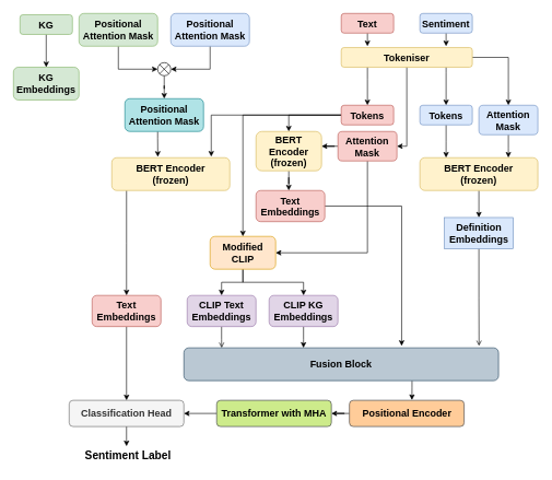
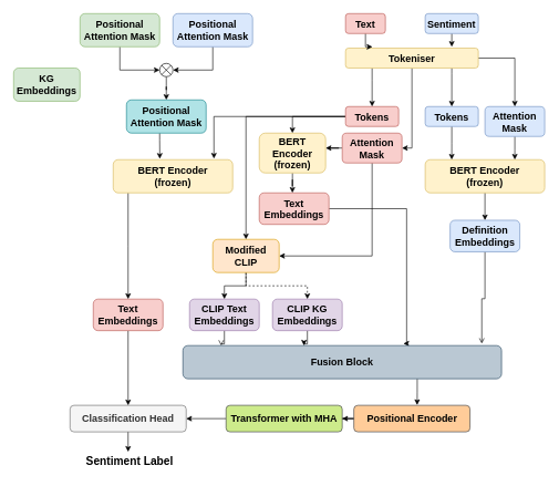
  <mxCell id="0" />
  <mxCell id="1" parent="0" />
  <mxCell id="2" style="edgeStyle=orthogonalEdgeStyle;rounded=0;orthogonalLoop=1;jettySize=auto;html=1;entryX=0.5;entryY=0;entryDx=0;entryDy=0;fontSize=15;" edge="1" parent="1" source="6" target="23"><mxGeometry relative="1" as="geometry"><Array as="points"><mxPoint x="680" y="110" /><mxPoint x="680" y="110" /></Array></mxGeometry></mxCell>
  <mxCell id="3" style="edgeStyle=orthogonalEdgeStyle;rounded=0;orthogonalLoop=1;jettySize=auto;html=1;entryX=0.5;entryY=0;entryDx=0;entryDy=0;fontSize=15;" edge="1" parent="1" source="6" target="21"><mxGeometry relative="1" as="geometry" /></mxCell>
  <mxCell id="4" style="edgeStyle=orthogonalEdgeStyle;rounded=0;orthogonalLoop=1;jettySize=auto;html=1;entryX=0.5;entryY=0;entryDx=0;entryDy=0;fontSize=15;" edge="1" parent="1" source="6" target="19"><mxGeometry relative="1" as="geometry"><Array as="points"><mxPoint x="560" y="120" /><mxPoint x="560" y="120" /></Array></mxGeometry></mxCell>
  <mxCell id="5" style="edgeStyle=orthogonalEdgeStyle;rounded=0;orthogonalLoop=1;jettySize=auto;html=1;entryX=1;entryY=0.5;entryDx=0;entryDy=0;fontSize=15;" edge="1" parent="1" source="6" target="15"><mxGeometry relative="1" as="geometry"><Array as="points"><mxPoint x="620" y="223" /></Array></mxGeometry></mxCell>
  <mxCell id="6" value="&lt;b&gt;&lt;font style=&quot;font-size: 15px;&quot;&gt;Tokeniser&lt;/font&gt;&lt;/b&gt;" style="rounded=1;whiteSpace=wrap;html=1;fontSize=15;fillColor=#fff2cc;strokeColor=#d6b656;" vertex="1" parent="1"><mxGeometry x="520" y="72" width="200" height="30" as="geometry" /></mxCell>
  <mxCell id="7" style="edgeStyle=orthogonalEdgeStyle;rounded=0;orthogonalLoop=1;jettySize=auto;html=1;fontSize=15;" edge="1" parent="1" source="8"><mxGeometry relative="1" as="geometry"><mxPoint x="560" y="70" as="targetPoint" /></mxGeometry></mxCell>
- <mxCell id="8" value="&lt;b&gt;&lt;font style=&quot;font-size: 15px;&quot;&gt;Text&lt;/font&gt;&lt;/b&gt;" style="rounded=1;whiteSpace=wrap;html=1;fontSize=15;fillColor=#f8cecc;strokeColor=#b85450;" vertex="1" parent="1"><mxGeometry x="520" y="20" width="80" height="30" as="geometry" /></mxCell>
+ <mxCell id="8" value="&lt;b&gt;&lt;font style=&quot;font-size: 15px;&quot;&gt;Text&lt;/font&gt;&lt;/b&gt;" style="rounded=1;whiteSpace=wrap;html=1;fontSize=15;fillColor=#f8cecc;strokeColor=#b85450;" vertex="1" parent="1"><mxGeometry x="520" y="20" width="60" height="30" as="geometry" /></mxCell>
  <mxCell id="9" style="edgeStyle=orthogonalEdgeStyle;rounded=0;orthogonalLoop=1;jettySize=auto;html=1;fontSize=15;" edge="1" parent="1" source="10"><mxGeometry relative="1" as="geometry"><mxPoint x="680" y="70" as="targetPoint" /></mxGeometry></mxCell>
  <mxCell id="10" value="&lt;b&gt;&lt;font style=&quot;font-size: 15px;&quot;&gt;Sentiment&lt;/font&gt;&lt;/b&gt;" style="rounded=1;whiteSpace=wrap;html=1;fontSize=15;fillColor=#dae8fc;strokeColor=#6c8ebf;" vertex="1" parent="1"><mxGeometry x="640" y="20" width="80" height="30" as="geometry" /></mxCell>
- <mxCell id="11" style="edgeStyle=orthogonalEdgeStyle;rounded=0;orthogonalLoop=1;jettySize=auto;html=1;entryX=0.5;entryY=0;entryDx=0;entryDy=0;fontSize=15;" edge="1" parent="1" source="12" target="30"><mxGeometry relative="1" as="geometry" /></mxCell>
- <mxCell id="12" value="&lt;b&gt;&lt;font style=&quot;font-size: 15px;&quot;&gt;KG&lt;/font&gt;&lt;/b&gt;" style="rounded=1;whiteSpace=wrap;html=1;fontSize=15;fillColor=#d5e8d4;strokeColor=#82b366;" vertex="1" parent="1"><mxGeometry x="30" y="22" width="80" height="30" as="geometry" /></mxCell>
  <mxCell id="13" style="edgeStyle=orthogonalEdgeStyle;rounded=0;orthogonalLoop=1;jettySize=auto;html=1;entryX=1;entryY=0.375;entryDx=0;entryDy=0;entryPerimeter=0;fontSize=15;" edge="1" parent="1" source="15" target="25"><mxGeometry relative="1" as="geometry" /></mxCell>
  <mxCell id="14" style="edgeStyle=orthogonalEdgeStyle;rounded=0;orthogonalLoop=1;jettySize=auto;html=1;entryX=1;entryY=0.5;entryDx=0;entryDy=0;fontSize=15;" edge="1" parent="1" source="15" target="39"><mxGeometry relative="1" as="geometry"><Array as="points"><mxPoint x="560" y="385" /></Array></mxGeometry></mxCell>
  <mxCell id="15" value="&lt;b&gt;Attention&lt;br&gt;Mask&lt;/b&gt;" style="rounded=1;whiteSpace=wrap;html=1;fontSize=15;fillColor=#f8cecc;strokeColor=#b85450;" vertex="1" parent="1"><mxGeometry x="515" y="200" width="90" height="45" as="geometry" /></mxCell>
  <mxCell id="16" style="edgeStyle=orthogonalEdgeStyle;rounded=0;orthogonalLoop=1;jettySize=auto;html=1;entryX=0.843;entryY=-0.032;entryDx=0;entryDy=0;entryPerimeter=0;fontSize=15;" edge="1" parent="1" source="19" target="36"><mxGeometry relative="1" as="geometry" /></mxCell>
  <mxCell id="17" style="edgeStyle=orthogonalEdgeStyle;rounded=0;orthogonalLoop=1;jettySize=auto;html=1;entryX=0.5;entryY=0;entryDx=0;entryDy=0;fontSize=15;" edge="1" parent="1" source="19" target="25"><mxGeometry relative="1" as="geometry" /></mxCell>
  <mxCell id="18" style="edgeStyle=orthogonalEdgeStyle;rounded=0;orthogonalLoop=1;jettySize=auto;html=1;fontSize=15;" edge="1" parent="1" source="19" target="39"><mxGeometry relative="1" as="geometry" /></mxCell>
  <mxCell id="19" value="&lt;b&gt;Tokens&lt;/b&gt;" style="rounded=1;whiteSpace=wrap;html=1;fontSize=15;fillColor=#f8cecc;strokeColor=#b85450;" vertex="1" parent="1"><mxGeometry x="520" y="160" width="80" height="30" as="geometry" /></mxCell>
  <mxCell id="20" style="edgeStyle=orthogonalEdgeStyle;rounded=0;orthogonalLoop=1;jettySize=auto;html=1;entryX=0.75;entryY=0;entryDx=0;entryDy=0;fontSize=15;" edge="1" parent="1" source="21"><mxGeometry relative="1" as="geometry"><mxPoint x="775" y="240" as="targetPoint" /></mxGeometry></mxCell>
  <mxCell id="21" value="&lt;b&gt;Attention&lt;br&gt;Mask&lt;/b&gt;" style="rounded=1;whiteSpace=wrap;html=1;fontSize=15;fillColor=#dae8fc;strokeColor=#6c8ebf;" vertex="1" parent="1"><mxGeometry x="730" y="160" width="90" height="45" as="geometry" /></mxCell>
  <mxCell id="22" style="edgeStyle=orthogonalEdgeStyle;rounded=0;orthogonalLoop=1;jettySize=auto;html=1;entryX=0.222;entryY=0;entryDx=0;entryDy=0;entryPerimeter=0;fontSize=15;" edge="1" parent="1" source="23"><mxGeometry relative="1" as="geometry"><mxPoint x="679.96" y="240" as="targetPoint" /></mxGeometry></mxCell>
  <mxCell id="23" value="&lt;b&gt;Tokens&lt;/b&gt;" style="rounded=1;whiteSpace=wrap;html=1;fontSize=15;fillColor=#dae8fc;strokeColor=#6c8ebf;" vertex="1" parent="1"><mxGeometry x="640" y="160" width="80" height="30" as="geometry" /></mxCell>
  <mxCell id="24" style="edgeStyle=orthogonalEdgeStyle;rounded=0;orthogonalLoop=1;jettySize=auto;html=1;entryX=0.476;entryY=0;entryDx=0;entryDy=0;entryPerimeter=0;fontSize=15;" edge="1" parent="1" source="25" target="43"><mxGeometry relative="1" as="geometry" /></mxCell>
  <mxCell id="25" value="&lt;b&gt;&lt;font style=&quot;font-size: 15px;&quot;&gt;BERT Encoder&lt;br&gt;(frozen)&lt;br&gt;&lt;/font&gt;&lt;/b&gt;" style="rounded=1;whiteSpace=wrap;html=1;fontSize=15;fillColor=#fff2cc;strokeColor=#d6b656;" vertex="1" parent="1"><mxGeometry x="390" y="200" width="100" height="60" as="geometry" /></mxCell>
  <mxCell id="26" style="edgeStyle=orthogonalEdgeStyle;rounded=0;orthogonalLoop=1;jettySize=auto;html=1;entryX=0;entryY=0.5;entryDx=0;entryDy=0;entryPerimeter=0;fontSize=15;" edge="1" parent="1" source="27" target="32"><mxGeometry relative="1" as="geometry" /></mxCell>
  <mxCell id="27" value="&lt;b&gt;&lt;font style=&quot;font-size: 15px;&quot;&gt;Positional Attention Mask&lt;/font&gt;&lt;/b&gt;" style="rounded=1;whiteSpace=wrap;html=1;fontSize=15;fillColor=#d5e8d4;strokeColor=#82b366;" vertex="1" parent="1"><mxGeometry x="120" y="20" width="120" height="50" as="geometry" /></mxCell>
  <mxCell id="28" style="edgeStyle=orthogonalEdgeStyle;rounded=0;orthogonalLoop=1;jettySize=auto;html=1;entryX=1;entryY=0.5;entryDx=0;entryDy=0;entryPerimeter=0;fontSize=15;" edge="1" parent="1" source="29" target="32"><mxGeometry relative="1" as="geometry" /></mxCell>
  <mxCell id="29" value="&lt;b&gt;&lt;font style=&quot;font-size: 15px;&quot;&gt;Positional Attention Mask&lt;/font&gt;&lt;/b&gt;" style="rounded=1;whiteSpace=wrap;html=1;fontSize=15;fillColor=#dae8fc;strokeColor=#6c8ebf;" vertex="1" parent="1"><mxGeometry x="260" y="20" width="120" height="50" as="geometry" /></mxCell>
  <mxCell id="30" value="&lt;b&gt;&lt;font style=&quot;font-size: 15px;&quot;&gt;KG&lt;br&gt;Embeddings&lt;br&gt;&lt;/font&gt;&lt;/b&gt;" style="rounded=1;whiteSpace=wrap;html=1;fontSize=15;fillColor=#d5e8d4;strokeColor=#82b366;" vertex="1" parent="1"><mxGeometry x="20" y="102" width="100" height="50" as="geometry" /></mxCell>
  <mxCell id="31" style="edgeStyle=orthogonalEdgeStyle;rounded=0;orthogonalLoop=1;jettySize=auto;html=1;entryX=0.5;entryY=0;entryDx=0;entryDy=0;fontSize=15;" edge="1" parent="1" source="32" target="34"><mxGeometry relative="1" as="geometry" /></mxCell>
  <mxCell id="32" value="" style="verticalLabelPosition=bottom;verticalAlign=top;html=1;shape=mxgraph.flowchart.or;fontSize=15;" vertex="1" parent="1"><mxGeometry x="240" y="95" width="20" height="20" as="geometry" /></mxCell>
  <mxCell id="33" style="edgeStyle=orthogonalEdgeStyle;rounded=0;orthogonalLoop=1;jettySize=auto;html=1;entryX=0.39;entryY=-0.026;entryDx=0;entryDy=0;entryPerimeter=0;fontSize=15;" edge="1" parent="1" source="34" target="36"><mxGeometry relative="1" as="geometry"><Array as="points"><mxPoint x="240" y="210" /><mxPoint x="240" y="210" /></Array></mxGeometry></mxCell>
  <mxCell id="34" value="&lt;b&gt;&lt;font style=&quot;font-size: 15px;&quot;&gt;Positional Attention Mask&lt;/font&gt;&lt;/b&gt;" style="rounded=1;whiteSpace=wrap;html=1;fontSize=15;fillColor=#b0e3e6;strokeColor=#0e8088;" vertex="1" parent="1"><mxGeometry x="190" y="150" width="120" height="50" as="geometry" /></mxCell>
  <mxCell id="35" style="edgeStyle=orthogonalEdgeStyle;rounded=0;orthogonalLoop=1;jettySize=auto;html=1;entryX=0.5;entryY=0;entryDx=0;entryDy=0;fontSize=15;" edge="1" parent="1" source="36" target="53"><mxGeometry relative="1" as="geometry"><Array as="points"><mxPoint x="193" y="370" /></Array></mxGeometry></mxCell>
  <mxCell id="36" value="&lt;b&gt;&lt;font style=&quot;font-size: 15px;&quot;&gt;BERT Encoder&lt;br&gt;(frozen)&lt;br&gt;&lt;/font&gt;&lt;/b&gt;" style="rounded=1;whiteSpace=wrap;html=1;fontSize=15;fillColor=#fff2cc;strokeColor=#d6b656;" vertex="1" parent="1"><mxGeometry x="170" y="240" width="180" height="50" as="geometry" /></mxCell>
  <mxCell id="37" style="edgeStyle=orthogonalEdgeStyle;rounded=0;orthogonalLoop=1;jettySize=auto;html=1;entryX=0.5;entryY=0;entryDx=0;entryDy=0;fontSize=15;" edge="1" parent="1" source="39" target="47"><mxGeometry relative="1" as="geometry" /></mxCell>
- <mxCell id="38" style="edgeStyle=orthogonalEdgeStyle;rounded=0;orthogonalLoop=1;jettySize=auto;html=1;entryX=0.5;entryY=0;entryDx=0;entryDy=0;fontSize=15;" edge="1" parent="1" source="39" target="49"><mxGeometry relative="1" as="geometry" /></mxCell>
+ <mxCell id="38" style="edgeStyle=orthogonalEdgeStyle;rounded=0;orthogonalLoop=1;jettySize=auto;html=1;entryX=0.5;entryY=0;entryDx=0;entryDy=0;fontSize=15;dashed=1;" edge="1" parent="1" source="39" target="49"><mxGeometry relative="1" as="geometry" /></mxCell>
  <mxCell id="39" value="&lt;b&gt;&lt;font style=&quot;font-size: 15px;&quot;&gt;Modified CLIP&lt;br&gt;&lt;/font&gt;&lt;/b&gt;" style="rounded=1;whiteSpace=wrap;html=1;fontSize=15;fillColor=#ffe6cc;strokeColor=#d79b00;" vertex="1" parent="1"><mxGeometry x="320" y="360" width="100" height="50" as="geometry" /></mxCell>
  <mxCell id="40" style="edgeStyle=orthogonalEdgeStyle;rounded=0;orthogonalLoop=1;jettySize=auto;html=1;entryX=0.5;entryY=0;entryDx=0;entryDy=0;fontSize=15;" edge="1" parent="1" source="41" target="45"><mxGeometry relative="1" as="geometry" /></mxCell>
  <mxCell id="41" value="&lt;b&gt;&lt;font style=&quot;font-size: 15px;&quot;&gt;BERT Encoder&lt;br&gt;(frozen)&lt;br&gt;&lt;/font&gt;&lt;/b&gt;" style="rounded=1;whiteSpace=wrap;html=1;fontSize=15;fillColor=#fff2cc;strokeColor=#d6b656;" vertex="1" parent="1"><mxGeometry x="640" y="240" width="180" height="50" as="geometry" /></mxCell>
  <mxCell id="42" style="edgeStyle=orthogonalEdgeStyle;rounded=0;orthogonalLoop=1;jettySize=auto;html=1;entryX=0.692;entryY=-0.06;entryDx=0;entryDy=0;entryPerimeter=0;fontSize=15;" edge="1" parent="1" source="43" target="51"><mxGeometry relative="1" as="geometry"><Array as="points"><mxPoint x="612" y="314" /></Array></mxGeometry></mxCell>
  <mxCell id="43" value="&lt;b&gt;Text&lt;br&gt;Embeddings&lt;/b&gt;" style="rounded=1;whiteSpace=wrap;html=1;fontSize=15;fillColor=#f8cecc;strokeColor=#b85450;" vertex="1" parent="1"><mxGeometry x="390" y="290" width="105" height="47.5" as="geometry" /></mxCell>
  <mxCell id="44" style="edgeStyle=orthogonalEdgeStyle;rounded=0;orthogonalLoop=1;jettySize=auto;html=1;entryX=0.938;entryY=-0.06;entryDx=0;entryDy=0;entryPerimeter=0;fontSize=15;endArrow=open;" edge="1" parent="1" source="45" target="51"><mxGeometry relative="1" as="geometry" /></mxCell>
- <mxCell id="45" value="&lt;b&gt;Definition&lt;br&gt;Embeddings&lt;/b&gt;" style="whiteSpace=wrap;html=1;fontSize=15;fillColor=#dae8fc;strokeColor=#6c8ebf;rounded=0;" vertex="1" parent="1"><mxGeometry x="677.5" y="331.25" width="105" height="47.5" as="geometry" /></mxCell>
+ <mxCell id="45" value="&lt;b&gt;Definition&lt;br&gt;Embeddings&lt;/b&gt;" style="rounded=1;whiteSpace=wrap;html=1;fontSize=15;fillColor=#dae8fc;strokeColor=#6c8ebf;" vertex="1" parent="1"><mxGeometry x="677.5" y="331.25" width="105" height="47.5" as="geometry" /></mxCell>
  <mxCell id="46" style="edgeStyle=orthogonalEdgeStyle;rounded=0;orthogonalLoop=1;jettySize=auto;html=1;entryX=0.12;entryY=0;entryDx=0;entryDy=0;entryPerimeter=0;fontSize=15;endArrow=open;" edge="1" parent="1" source="47" target="51"><mxGeometry relative="1" as="geometry" /></mxCell>
  <mxCell id="47" value="&lt;b&gt;CLIP Text&lt;br&gt;Embeddings&lt;/b&gt;" style="rounded=1;whiteSpace=wrap;html=1;fontSize=15;fillColor=#e1d5e7;strokeColor=#9673a6;" vertex="1" parent="1"><mxGeometry x="285" y="450" width="105" height="47.5" as="geometry" /></mxCell>
  <mxCell id="48" style="edgeStyle=orthogonalEdgeStyle;rounded=0;orthogonalLoop=1;jettySize=auto;html=1;entryX=0.38;entryY=0;entryDx=0;entryDy=0;entryPerimeter=0;fontSize=15;" edge="1" parent="1" source="49" target="51"><mxGeometry relative="1" as="geometry" /></mxCell>
  <mxCell id="49" value="&lt;b&gt;CLIP KG&lt;br&gt;Embeddings&lt;/b&gt;" style="rounded=1;whiteSpace=wrap;html=1;fontSize=15;fillColor=#e1d5e7;strokeColor=#9673a6;" vertex="1" parent="1"><mxGeometry x="410" y="450" width="105" height="47.5" as="geometry" /></mxCell>
  <mxCell id="50" style="edgeStyle=orthogonalEdgeStyle;rounded=0;orthogonalLoop=1;jettySize=auto;html=1;entryX=0.545;entryY=-0.012;entryDx=0;entryDy=0;entryPerimeter=0;fontSize=15;" edge="1" parent="1" source="51" target="55"><mxGeometry relative="1" as="geometry"><Array as="points"><mxPoint x="628" y="590" /><mxPoint x="628" y="590" /></Array></mxGeometry></mxCell>
- <mxCell id="51" value="&lt;b&gt;&lt;font style=&quot;font-size: 15px;&quot;&gt;Fusion Block&lt;br&gt;&lt;/font&gt;&lt;/b&gt;" style="rounded=1;whiteSpace=wrap;html=1;fontSize=15;fillColor=#bac8d3;strokeColor=#23445d;" vertex="1" parent="1"><mxGeometry x="280" y="530" width="480" height="50" as="geometry" /></mxCell>
+ <mxCell id="51" value="&lt;b&gt;&lt;font style=&quot;font-size: 15px;&quot;&gt;Fusion Block&lt;br&gt;&lt;/font&gt;&lt;/b&gt;" style="rounded=1;whiteSpace=wrap;html=1;fontSize=15;fillColor=#bac8d3;strokeColor=#23445d;" vertex="1" parent="1"><mxGeometry x="275" y="520" width="480" height="50" as="geometry" /></mxCell>
  <mxCell id="52" style="edgeStyle=orthogonalEdgeStyle;rounded=0;orthogonalLoop=1;jettySize=auto;html=1;entryX=0.5;entryY=0;entryDx=0;entryDy=0;fontSize=15;" edge="1" parent="1" source="53" target="57"><mxGeometry relative="1" as="geometry" /></mxCell>
  <mxCell id="53" value="&lt;b&gt;Text&lt;br&gt;Embeddings&lt;/b&gt;" style="rounded=1;whiteSpace=wrap;html=1;fontSize=15;fillColor=#f8cecc;strokeColor=#b85450;" vertex="1" parent="1"><mxGeometry x="140" y="450" width="105" height="47.5" as="geometry" /></mxCell>
  <mxCell id="54" style="edgeStyle=orthogonalEdgeStyle;rounded=0;orthogonalLoop=1;jettySize=auto;html=1;entryX=1;entryY=0.5;entryDx=0;entryDy=0;fontSize=15;" edge="1" parent="1" source="55" target="59"><mxGeometry relative="1" as="geometry" /></mxCell>
  <mxCell id="55" value="&lt;b&gt;&lt;font style=&quot;font-size: 15px;&quot;&gt;Positional Encoder&lt;br&gt;&lt;/font&gt;&lt;/b&gt;" style="rounded=1;whiteSpace=wrap;html=1;fontSize=15;fillColor=#ffcc99;strokeColor=#36393d;" vertex="1" parent="1"><mxGeometry x="532.5" y="610" width="175" height="40" as="geometry" /></mxCell>
  <mxCell id="56" style="edgeStyle=orthogonalEdgeStyle;rounded=0;orthogonalLoop=1;jettySize=auto;html=1;fontSize=17;" edge="1" parent="1" source="57"><mxGeometry relative="1" as="geometry"><mxPoint x="192.5" y="680" as="targetPoint" /></mxGeometry></mxCell>
  <mxCell id="57" value="&lt;b&gt;&lt;font style=&quot;font-size: 15px;&quot;&gt;Classification Head&lt;br&gt;&lt;/font&gt;&lt;/b&gt;" style="rounded=1;whiteSpace=wrap;html=1;fontSize=15;fillColor=#f5f5f5;strokeColor=#666666;fontColor=#333333;" vertex="1" parent="1"><mxGeometry x="105" y="610" width="175" height="40" as="geometry" /></mxCell>
  <mxCell id="58" style="edgeStyle=orthogonalEdgeStyle;rounded=0;orthogonalLoop=1;jettySize=auto;html=1;entryX=1;entryY=0.5;entryDx=0;entryDy=0;fontSize=15;" edge="1" parent="1" source="59" target="57"><mxGeometry relative="1" as="geometry" /></mxCell>
- <mxCell id="59" value="&lt;b&gt;&lt;font style=&quot;font-size: 15px;&quot;&gt;Transformer with MHA&lt;br&gt;&lt;/font&gt;&lt;/b&gt;" style="rounded=1;whiteSpace=wrap;html=1;fontSize=15;fillColor=#cdeb8b;strokeColor=#36393d;" vertex="1" parent="1"><mxGeometry x="330" y="610" width="175" height="40" as="geometry" /></mxCell>
+ <mxCell id="59" value="&lt;b&gt;&lt;font style=&quot;font-size: 15px;&quot;&gt;Transformer with MHA&lt;br&gt;&lt;/font&gt;&lt;/b&gt;" style="rounded=1;whiteSpace=wrap;html=1;fontSize=15;fillColor=#cdeb8b;strokeColor=#36393d;" vertex="1" parent="1"><mxGeometry x="340" y="610" width="175" height="40" as="geometry" /></mxCell>
  <mxCell id="60" value="&lt;b&gt;&lt;font style=&quot;font-size: 17px;&quot;&gt;Sentiment Label&lt;/font&gt;&lt;/b&gt;" style="text;html=1;strokeColor=none;fillColor=none;align=center;verticalAlign=middle;whiteSpace=wrap;rounded=0;fontSize=15;" vertex="1" parent="1"><mxGeometry x="110" y="680" width="170" height="30" as="geometry" /></mxCell>
